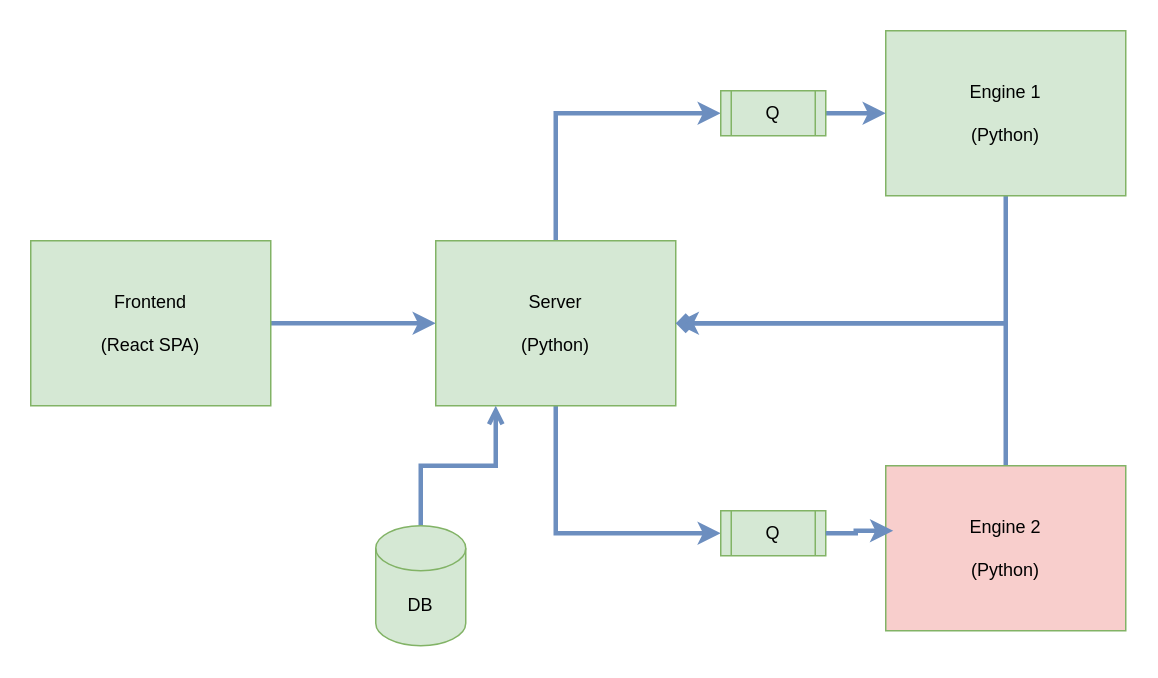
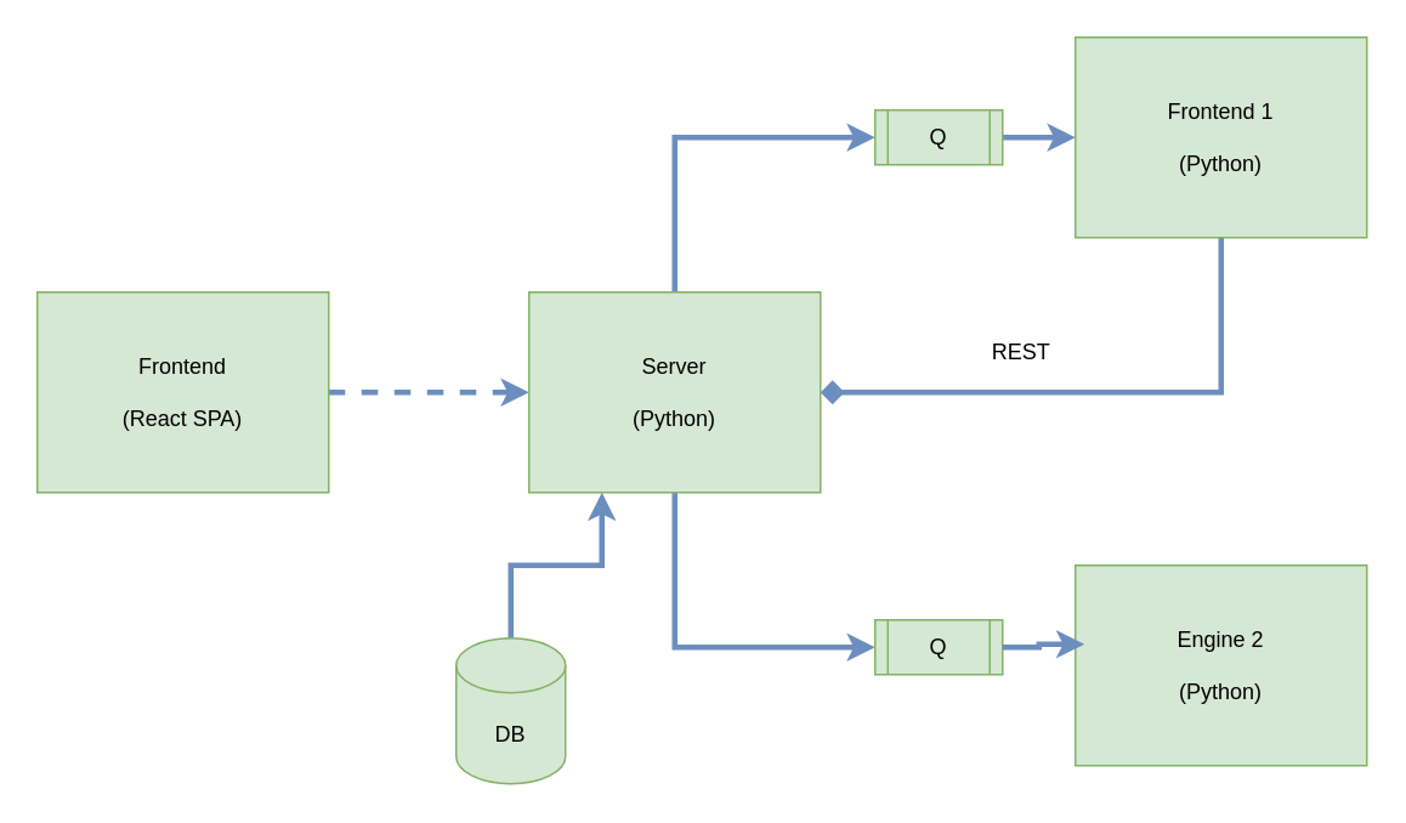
  <mxCell id="0" />
  <mxCell id="1" parent="0" />
- <mxCell id="2" style="edgeStyle=orthogonalEdgeStyle;rounded=0;orthogonalLoop=1;jettySize=auto;html=1;entryX=0;entryY=0.5;entryDx=0;entryDy=0;strokeWidth=3;fillColor=#dae8fc;strokeColor=#6c8ebf;" parent="1" source="3" target="6" edge="1"><mxGeometry relative="1" as="geometry" /></mxCell>
+ <mxCell id="2" style="edgeStyle=orthogonalEdgeStyle;rounded=0;orthogonalLoop=1;jettySize=auto;html=1;entryX=0;entryY=0.5;entryDx=0;entryDy=0;strokeWidth=3;fillColor=#dae8fc;strokeColor=#6c8ebf;dashed=1;" parent="1" source="3" target="6" edge="1"><mxGeometry relative="1" as="geometry" /></mxCell>
  <mxCell id="3" value="Frontend&lt;div&gt;&lt;br&gt;&lt;/div&gt;&lt;div&gt;(React SPA)&lt;/div&gt;" style="rounded=0;whiteSpace=wrap;html=1;fillColor=#d5e8d4;strokeColor=#82b366;" parent="1" vertex="1"><mxGeometry x="20" y="160" width="160" height="110" as="geometry" /></mxCell>
  <mxCell id="4" style="edgeStyle=orthogonalEdgeStyle;rounded=0;orthogonalLoop=1;jettySize=auto;html=1;entryX=0;entryY=0.5;entryDx=0;entryDy=0;exitX=0.5;exitY=1;exitDx=0;exitDy=0;strokeWidth=3;fillColor=#dae8fc;strokeColor=#6c8ebf;" parent="1" source="6" target="13" edge="1"><mxGeometry relative="1" as="geometry" /></mxCell>
  <mxCell id="5" style="edgeStyle=orthogonalEdgeStyle;rounded=0;orthogonalLoop=1;jettySize=auto;html=1;entryX=0;entryY=0.5;entryDx=0;entryDy=0;exitX=0.5;exitY=0;exitDx=0;exitDy=0;strokeWidth=3;fillColor=#dae8fc;strokeColor=#6c8ebf;" parent="1" source="6" target="12" edge="1"><mxGeometry relative="1" as="geometry" /></mxCell>
  <mxCell id="6" value="Server&lt;div&gt;&lt;br&gt;&lt;/div&gt;&lt;div&gt;(Python)&lt;/div&gt;" style="rounded=0;whiteSpace=wrap;html=1;fillColor=#d5e8d4;strokeColor=#82b366;" parent="1" vertex="1"><mxGeometry x="290" y="160" width="160" height="110" as="geometry" /></mxCell>
  <mxCell id="7" style="edgeStyle=orthogonalEdgeStyle;rounded=0;orthogonalLoop=1;jettySize=auto;html=1;entryX=1;entryY=0.5;entryDx=0;entryDy=0;exitX=0.5;exitY=1;exitDx=0;exitDy=0;strokeWidth=3;fillColor=#dae8fc;strokeColor=#6c8ebf;endArrow=diamond;" parent="1" source="8" target="6" edge="1"><mxGeometry relative="1" as="geometry" /></mxCell>
- <mxCell id="8" value="Engine 1&lt;div&gt;&lt;br&gt;&lt;/div&gt;&lt;div&gt;(Python)&lt;/div&gt;" style="rounded=0;whiteSpace=wrap;html=1;fillColor=#d5e8d4;strokeColor=#82b366;" parent="1" vertex="1"><mxGeometry x="590" width="160" height="110" as="geometry" y="20" /></mxCell>
- <mxCell id="9" style="edgeStyle=orthogonalEdgeStyle;rounded=0;orthogonalLoop=1;jettySize=auto;html=1;entryX=1;entryY=0.5;entryDx=0;entryDy=0;exitX=0.5;exitY=0;exitDx=0;exitDy=0;strokeWidth=3;fillColor=#dae8fc;strokeColor=#6c8ebf;" parent="1" source="10" target="6" edge="1"><mxGeometry relative="1" as="geometry" /></mxCell>
- <mxCell id="10" value="Engine 2&lt;div&gt;&lt;br&gt;&lt;/div&gt;&lt;div&gt;(Python)&lt;/div&gt;" style="rounded=0;whiteSpace=wrap;html=1;fillColor=#f8cecc;strokeColor=#82b366;" parent="1" vertex="1"><mxGeometry x="590" y="310" width="160" height="110" as="geometry" /></mxCell>
+ <mxCell id="8" value="Frontend 1&lt;div&gt;&lt;br&gt;&lt;/div&gt;&lt;div&gt;(Python)&lt;/div&gt;" style="rounded=0;whiteSpace=wrap;html=1;fillColor=#d5e8d4;strokeColor=#82b366;" parent="1" vertex="1"><mxGeometry x="590" width="160" height="110" as="geometry" y="20" /></mxCell>
+ <mxCell id="10" value="Engine 2&lt;div&gt;&lt;br&gt;&lt;/div&gt;&lt;div&gt;(Python)&lt;/div&gt;" style="rounded=0;whiteSpace=wrap;html=1;fillColor=#d5e8d4;strokeColor=#82b366;" parent="1" vertex="1"><mxGeometry x="590" y="310" width="160" height="110" as="geometry" /></mxCell>
  <mxCell id="11" value="" style="edgeStyle=orthogonalEdgeStyle;rounded=0;orthogonalLoop=1;jettySize=auto;html=1;strokeWidth=3;fillColor=#dae8fc;strokeColor=#6c8ebf;" parent="1" source="12" target="8" edge="1"><mxGeometry relative="1" as="geometry" /></mxCell>
  <mxCell id="12" value="Q" style="shape=process;whiteSpace=wrap;html=1;backgroundOutline=1;fillColor=#d5e8d4;strokeColor=#82b366;" parent="1" vertex="1"><mxGeometry x="480" y="60" width="70" height="30" as="geometry" /></mxCell>
  <mxCell id="13" value="Q" style="shape=process;whiteSpace=wrap;html=1;backgroundOutline=1;fillColor=#d5e8d4;strokeColor=#82b366;" parent="1" vertex="1"><mxGeometry x="480" y="340" width="70" height="30" as="geometry" /></mxCell>
  <mxCell id="14" style="edgeStyle=orthogonalEdgeStyle;rounded=0;orthogonalLoop=1;jettySize=auto;html=1;entryX=0.031;entryY=0.394;entryDx=0;entryDy=0;entryPerimeter=0;strokeWidth=3;fillColor=#dae8fc;strokeColor=#6c8ebf;" parent="1" source="13" target="10" edge="1"><mxGeometry relative="1" as="geometry" /></mxCell>
- <mxCell id="16" style="edgeStyle=orthogonalEdgeStyle;rounded=0;orthogonalLoop=1;jettySize=auto;html=1;entryX=0.25;entryY=1;entryDx=0;entryDy=0;strokeWidth=3;fillColor=#dae8fc;strokeColor=#6c8ebf;endArrow=open;" parent="1" source="17" target="6" edge="1"><mxGeometry relative="1" as="geometry" /></mxCell>
+ <mxCell id="15" value="REST" style="text;html=1;align=center;verticalAlign=middle;resizable=0;points=[];autosize=1;strokeColor=none;fillColor=none;" parent="1" vertex="1"><mxGeometry x="530" y="178" width="60" height="30" as="geometry" /></mxCell>
+ <mxCell id="16" style="edgeStyle=orthogonalEdgeStyle;rounded=0;orthogonalLoop=1;jettySize=auto;html=1;entryX=0.25;entryY=1;entryDx=0;entryDy=0;strokeWidth=3;fillColor=#dae8fc;strokeColor=#6c8ebf;" parent="1" source="17" target="6" edge="1"><mxGeometry relative="1" as="geometry" /></mxCell>
  <mxCell id="17" value="DB" style="shape=cylinder3;whiteSpace=wrap;html=1;boundedLbl=1;backgroundOutline=1;size=15;fillColor=#d5e8d4;strokeColor=#82b366;" parent="1" vertex="1"><mxGeometry x="250" y="350" width="60" height="80" as="geometry" /></mxCell>
